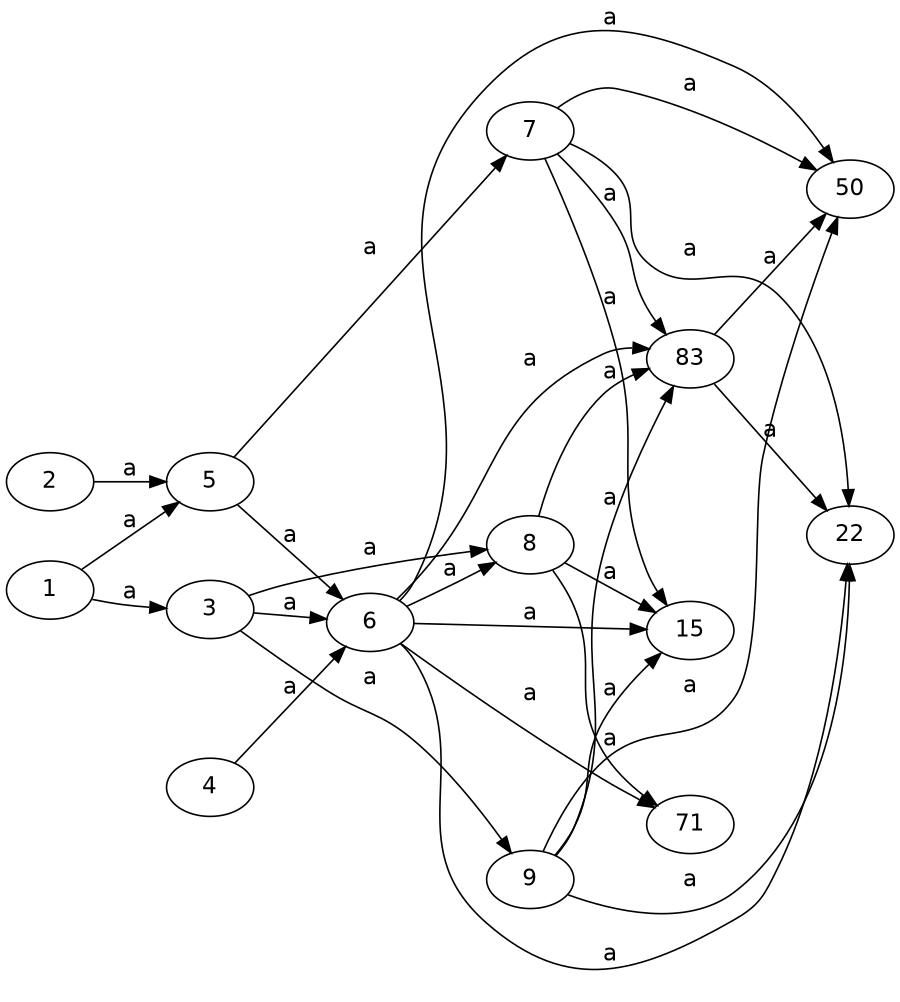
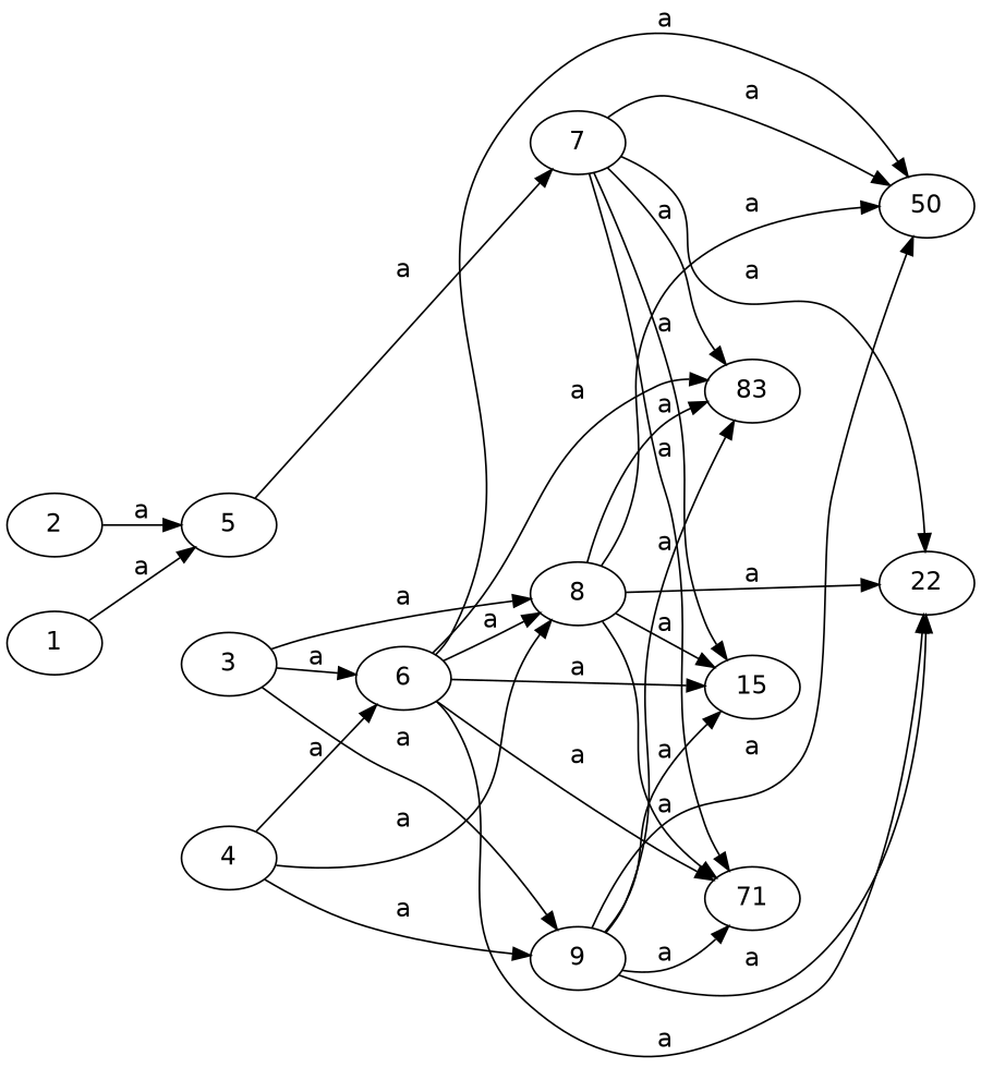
  digraph {
    d2tdocpreamble="    \usepackage{amssymb}    \usetikzlibrary{arrows, automata}    \tikzstyle{automaton}=[shorten >=1pt, pos=.4, >=stealth', initial text=]    \tikzstyle{named}=[rectangle, rounded corners]    \tikzstyle{initial}=[initial by arrow]    \tikzstyle{accepting}=[accepting by arrow]  "
    d2toptions="--format tikz --tikzedgelabels --graphstyle=automaton --crop --nominsize --autosize"
    fontname="DejaVu Sans"
    rankdir=LR
    vcsn_context="lal_char(a)_b"
    node [fontname="DejaVu Sans" style=state texmode=math]
    edge [fontname="DejaVu Sans" lblstyle=auto texmode=math]
    1
    2
    3
    4
    5
    6
    7
    8
    9
    n10 [label=50 style="state, accepting"]
    n11 [label=71 style="state, accepting"]
    n12 [label=22 style="state, accepting"]
    n13 [label=83 style="state, accepting"]
    n14 [label=15 style="state, accepting"]
    subgraph sub_1 {
      1
      2
      3
      4
      5
      6
      7
      8
      9
      n10
      n11
      n12
      n13
      n14
    }
-   1 -> 3 [label=a]
    1 -> 5 [label=a]
    2 -> 5 [label=a]
    3 -> 6 [label=a]
    3 -> 8 [label=a]
    3 -> 9 [label=a]
    4 -> 6 [label=a]
-   5 -> 6 [label=a]
+   4 -> 8 [label=a]
+   4 -> 9 [label=a]
    5 -> 7 [label=a]
    6 -> 8 [label=a]
    6 -> n10 [label=a]
    6 -> n11 [label=a]
    6 -> n12 [label=a]
    6 -> n13 [label=a]
    6 -> n14 [label=a]
    7 -> n10 [label=a]
+   7 -> n11 [label=a]
    7 -> n12 [label=a]
    7 -> n13 [label=a]
    7 -> n14 [label=a]
-   n13 -> n10 [label=a]
+   8 -> n10 [label=a]
    8 -> n11 [label=a]
-   n13 -> n12 [label=a]
+   8 -> n12 [label=a]
    8 -> n13 [label=a]
    8 -> n14 [label=a]
    9 -> n10 [label=a]
+   9 -> n11 [label=a]
    9 -> n12 [label=a]
    9 -> n13 [label=a]
    9 -> n14 [label=a]
  }
